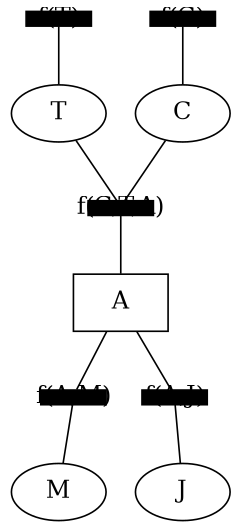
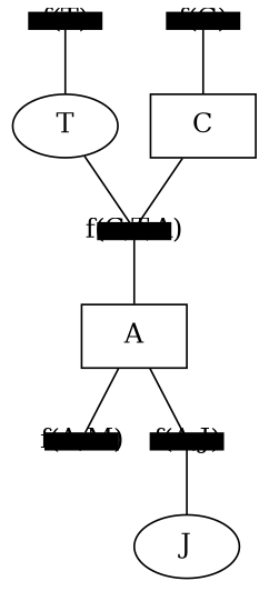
  digraph {
    rotation=0
    node [fontsize=14.4 penwidth=1 style=solid shape=rect]
    edge [arrowhead=none penwidth=1]
-   n1 [height=0.48 label=C width=0.8 shape=""]
+   n1 [height=0.48 label=C width=0.8 shape=box]
    "f(C,T,A)" [color=black fixedsize=true height=0.12 style=filled width=0.5599999999999999]
    n3 [height=0.48 label=A shape=box width=0.8]
    n4 [height=0.48 label=T width=0.8 shape=""]
    "f(A,M)" [color=black fixedsize=true height=0.12 style=filled width=0.5599999999999999]
    "f(A,J)" [color=black fixedsize=true height=0.12 style=filled width=0.5599999999999999]
-   n7 [height=0.48 label=M width=0.8 shape=""]
    n8 [height=0.48 label=J width=0.8 shape=""]
    "f(C)" [color=black fixedsize=true height=0.12 style=filled width=0.5599999999999999]
    "f(T)" [color=black fixedsize=true height=0.12 style=filled width=0.5599999999999999]
    n1 -> "f(C,T,A)"
    "f(C,T,A)" -> n3
    n3 -> "f(A,M)"
    n3 -> "f(A,J)"
    n4 -> "f(C,T,A)"
-   "f(A,M)" -> n7
    "f(A,J)" -> n8
    "f(C)" -> n1
    "f(T)" -> n4
  }
